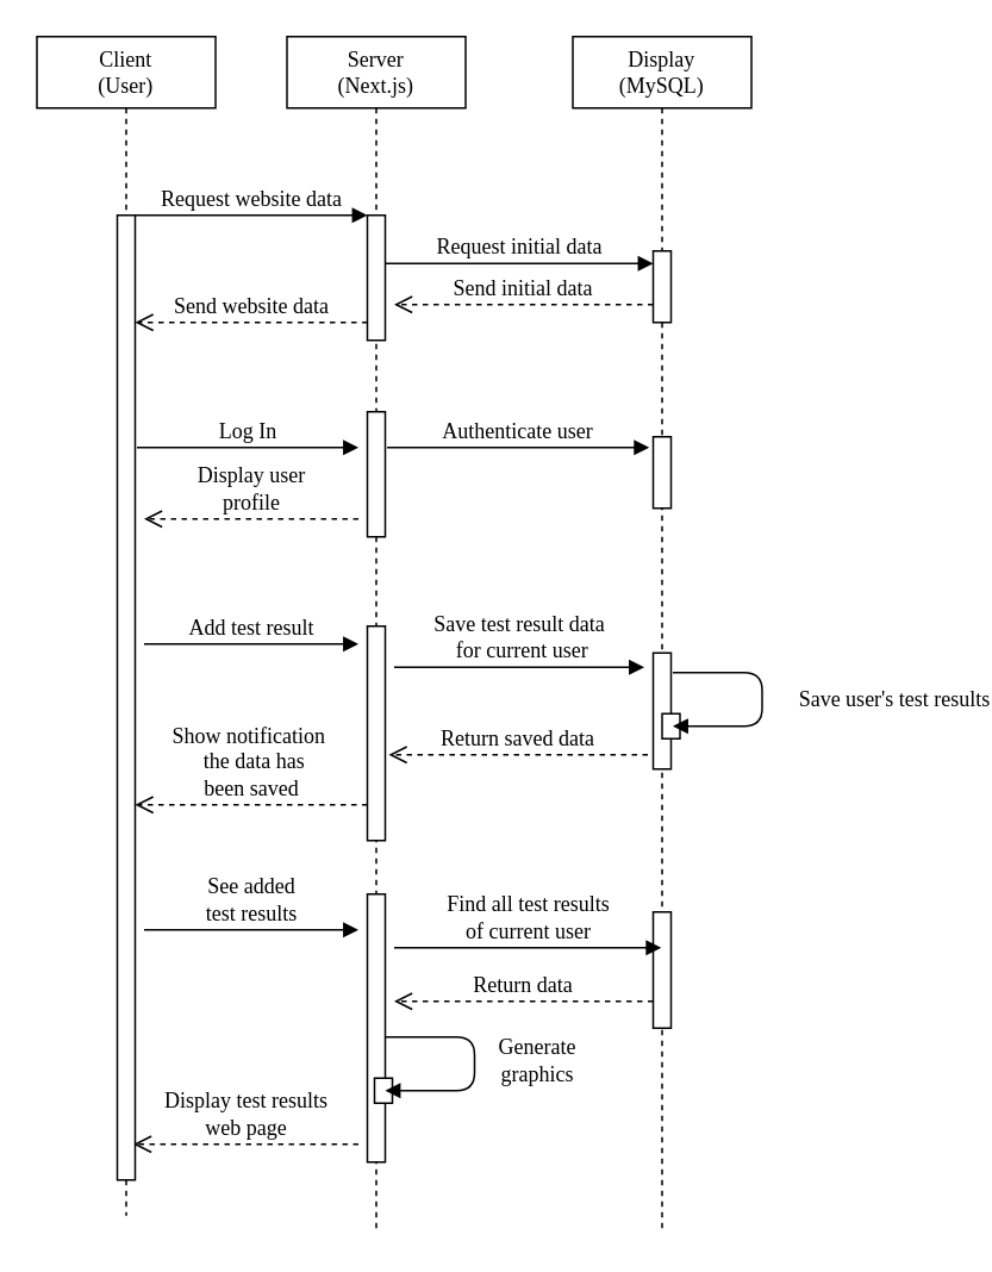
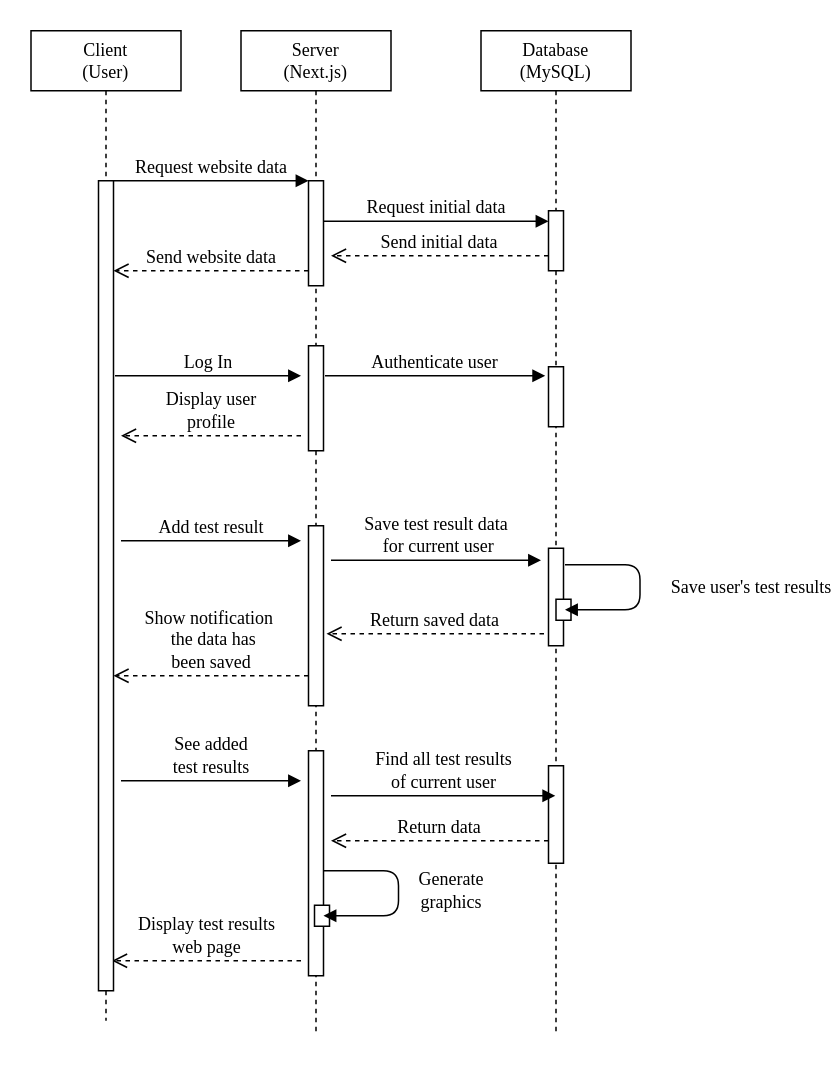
  <mxCell id="0" />
  <mxCell id="1" parent="0" />
  <mxCell id="2" value="Server&lt;br&gt;(Next.js)" style="shape=umlLifeline;perimeter=lifelinePerimeter;whiteSpace=wrap;html=1;container=1;collapsible=0;recursiveResize=0;outlineConnect=0;rounded=0;shadow=0;comic=0;labelBackgroundColor=none;strokeWidth=1;fontFamily=Verdana;fontSize=12;align=center;" parent="1" vertex="1"><mxGeometry x="160" y="20" width="100" height="670" as="geometry" /></mxCell>
  <mxCell id="3" value="" style="html=1;points=[];perimeter=orthogonalPerimeter;rounded=0;shadow=0;comic=0;labelBackgroundColor=none;strokeWidth=1;fontFamily=Verdana;fontSize=12;align=center;" parent="2" vertex="1"><mxGeometry x="45" y="100" width="10" height="70" as="geometry" /></mxCell>
  <mxCell id="4" value="" style="html=1;points=[];perimeter=orthogonalPerimeter;rounded=0;shadow=0;comic=0;labelBackgroundColor=none;strokeWidth=1;fontFamily=Verdana;fontSize=12;align=center;" parent="2" vertex="1"><mxGeometry x="45" y="210" width="10" height="70" as="geometry" /></mxCell>
  <mxCell id="5" value="Add test result" style="html=1;verticalAlign=bottom;endArrow=block;labelBackgroundColor=none;fontFamily=Verdana;fontSize=12;edgeStyle=elbowEdgeStyle;elbow=horizontal;" parent="2" edge="1"><mxGeometry relative="1" as="geometry"><mxPoint x="-80" y="340" as="sourcePoint" /><mxPoint x="40" y="340" as="targetPoint" /></mxGeometry></mxCell>
  <mxCell id="6" value="" style="html=1;points=[];perimeter=orthogonalPerimeter;rounded=0;shadow=0;comic=0;labelBackgroundColor=none;strokeWidth=1;fontFamily=Verdana;fontSize=12;align=center;" parent="2" vertex="1"><mxGeometry x="45" y="330" width="10" height="120" as="geometry" /></mxCell>
  <mxCell id="7" value="" style="html=1;points=[];perimeter=orthogonalPerimeter;rounded=0;shadow=0;comic=0;labelBackgroundColor=none;strokeWidth=1;fontFamily=Verdana;fontSize=12;align=center;" parent="2" vertex="1"><mxGeometry x="45" y="480" width="10" height="150" as="geometry" /></mxCell>
  <mxCell id="8" value="" style="html=1;points=[];perimeter=orthogonalPerimeter;rounded=0;shadow=0;comic=0;labelBackgroundColor=none;strokeWidth=1;fontFamily=Verdana;fontSize=12;align=center;" parent="2" vertex="1"><mxGeometry x="49" y="583" width="10" height="14" as="geometry" /></mxCell>
  <mxCell id="9" value="Generate&lt;br&gt;graphics" style="html=1;verticalAlign=bottom;endArrow=block;labelBackgroundColor=none;fontFamily=Verdana;fontSize=12;edgeStyle=orthogonalEdgeStyle;elbow=vertical;" parent="2" edge="1"><mxGeometry x="0.231" y="-35" relative="1" as="geometry"><mxPoint x="55" y="560" as="sourcePoint" /><mxPoint x="55" y="590" as="targetPoint" /><Array as="points"><mxPoint x="65" y="560" /><mxPoint x="105" y="560" /><mxPoint x="105" y="590" /></Array><mxPoint x="35" y="35" as="offset" /></mxGeometry></mxCell>
  <mxCell id="10" value="Display test results&lt;br&gt;web page" style="html=1;verticalAlign=bottom;endArrow=open;dashed=1;endSize=8;labelBackgroundColor=none;fontFamily=Verdana;fontSize=12;edgeStyle=elbowEdgeStyle;elbow=vertical;" parent="2" edge="1"><mxGeometry relative="1" as="geometry"><mxPoint x="-86" y="620" as="targetPoint" /><Array as="points" /><mxPoint x="40" y="620" as="sourcePoint" /></mxGeometry></mxCell>
- <mxCell id="11" value="Display&lt;br&gt;(MySQL)" style="shape=umlLifeline;perimeter=lifelinePerimeter;whiteSpace=wrap;html=1;container=1;collapsible=0;recursiveResize=0;outlineConnect=0;rounded=0;shadow=0;comic=0;labelBackgroundColor=none;strokeWidth=1;fontFamily=Verdana;fontSize=12;align=center;" parent="1" vertex="1"><mxGeometry x="320" y="20" width="100" height="670" as="geometry" /></mxCell>
+ <mxCell id="11" value="Database&lt;br&gt;(MySQL)" style="shape=umlLifeline;perimeter=lifelinePerimeter;whiteSpace=wrap;html=1;container=1;collapsible=0;recursiveResize=0;outlineConnect=0;rounded=0;shadow=0;comic=0;labelBackgroundColor=none;strokeWidth=1;fontFamily=Verdana;fontSize=12;align=center;" parent="1" vertex="1"><mxGeometry x="320" y="20" width="100" height="670" as="geometry" /></mxCell>
  <mxCell id="12" value="" style="html=1;points=[];perimeter=orthogonalPerimeter;rounded=0;shadow=0;comic=0;labelBackgroundColor=none;strokeWidth=1;fontFamily=Verdana;fontSize=12;align=center;" parent="11" vertex="1"><mxGeometry x="45" y="120" width="10" height="40" as="geometry" /></mxCell>
  <mxCell id="13" value="" style="html=1;points=[];perimeter=orthogonalPerimeter;rounded=0;shadow=0;comic=0;labelBackgroundColor=none;strokeWidth=1;fontFamily=Verdana;fontSize=12;align=center;" parent="11" vertex="1"><mxGeometry x="45" y="224" width="10" height="40" as="geometry" /></mxCell>
  <mxCell id="14" value="Request initial data" style="html=1;verticalAlign=bottom;endArrow=block;entryX=0;entryY=0;labelBackgroundColor=none;fontFamily=Verdana;fontSize=12;edgeStyle=elbowEdgeStyle;elbow=vertical;" parent="11" edge="1"><mxGeometry relative="1" as="geometry"><mxPoint x="-105" y="127" as="sourcePoint" /><mxPoint x="45" y="127" as="targetPoint" /></mxGeometry></mxCell>
  <mxCell id="15" value="" style="html=1;points=[];perimeter=orthogonalPerimeter;rounded=0;shadow=0;comic=0;labelBackgroundColor=none;strokeWidth=1;fontFamily=Verdana;fontSize=12;align=center;" parent="11" vertex="1"><mxGeometry x="45" y="345" width="10" height="65" as="geometry" /></mxCell>
  <mxCell id="16" value="" style="html=1;points=[];perimeter=orthogonalPerimeter;rounded=0;shadow=0;comic=0;labelBackgroundColor=none;strokeWidth=1;fontFamily=Verdana;fontSize=12;align=center;" parent="11" vertex="1"><mxGeometry x="50" y="379" width="10" height="14" as="geometry" /></mxCell>
  <mxCell id="17" value="Return data" style="html=1;verticalAlign=bottom;endArrow=open;dashed=1;endSize=8;labelBackgroundColor=none;fontFamily=Verdana;fontSize=12;edgeStyle=elbowEdgeStyle;elbow=vertical;" parent="11" edge="1"><mxGeometry relative="1" as="geometry"><mxPoint x="-100" y="540" as="targetPoint" /><Array as="points" /><mxPoint x="45" y="540" as="sourcePoint" /></mxGeometry></mxCell>
  <mxCell id="18" value="" style="html=1;points=[];perimeter=orthogonalPerimeter;rounded=0;shadow=0;comic=0;labelBackgroundColor=none;strokeWidth=1;fontFamily=Verdana;fontSize=12;align=center;" parent="11" vertex="1"><mxGeometry x="45" y="490" width="10" height="65" as="geometry" /></mxCell>
  <mxCell id="19" value="Client&lt;br&gt;(User)" style="shape=umlLifeline;perimeter=lifelinePerimeter;whiteSpace=wrap;html=1;container=1;collapsible=0;recursiveResize=0;outlineConnect=0;rounded=0;shadow=0;comic=0;labelBackgroundColor=none;strokeWidth=1;fontFamily=Verdana;fontSize=12;align=center;" parent="1" vertex="1"><mxGeometry x="20" y="20" width="100" height="660" as="geometry" /></mxCell>
  <mxCell id="20" value="" style="html=1;points=[];perimeter=orthogonalPerimeter;rounded=0;shadow=0;comic=0;labelBackgroundColor=none;strokeWidth=1;fontFamily=Verdana;fontSize=12;align=center;" parent="19" vertex="1"><mxGeometry x="45" y="100" width="10" height="540" as="geometry" /></mxCell>
  <mxCell id="21" value="Request website data" style="html=1;verticalAlign=bottom;endArrow=block;entryX=0;entryY=0;labelBackgroundColor=none;fontFamily=Verdana;fontSize=12;edgeStyle=elbowEdgeStyle;elbow=vertical;" parent="1" source="20" target="3" edge="1"><mxGeometry relative="1" as="geometry"><mxPoint x="140" y="130" as="sourcePoint" /></mxGeometry></mxCell>
  <mxCell id="22" value="Send website data" style="html=1;verticalAlign=bottom;endArrow=open;dashed=1;endSize=8;labelBackgroundColor=none;fontFamily=Verdana;fontSize=12;edgeStyle=elbowEdgeStyle;elbow=vertical;" parent="1" target="20" edge="1"><mxGeometry relative="1" as="geometry"><mxPoint x="80" y="180" as="targetPoint" /><Array as="points" /><mxPoint x="205" y="180" as="sourcePoint" /></mxGeometry></mxCell>
  <mxCell id="23" value="Send initial data" style="html=1;verticalAlign=bottom;endArrow=open;dashed=1;endSize=8;labelBackgroundColor=none;fontFamily=Verdana;fontSize=12;edgeStyle=elbowEdgeStyle;elbow=vertical;" parent="1" edge="1"><mxGeometry relative="1" as="geometry"><mxPoint x="220" y="170" as="targetPoint" /><Array as="points" /><mxPoint x="365" y="170" as="sourcePoint" /></mxGeometry></mxCell>
  <mxCell id="24" value="Authenticate user" style="html=1;verticalAlign=bottom;endArrow=block;labelBackgroundColor=none;fontFamily=Verdana;fontSize=12;edgeStyle=elbowEdgeStyle;elbow=vertical;entryX=0.18;entryY=0.55;entryDx=0;entryDy=0;entryPerimeter=0;" parent="1" edge="1"><mxGeometry relative="1" as="geometry"><mxPoint x="216" y="250" as="sourcePoint" /><mxPoint x="362.8" y="250" as="targetPoint" /></mxGeometry></mxCell>
  <mxCell id="25" value="Display user&lt;br&gt;profile" style="html=1;verticalAlign=bottom;endArrow=open;dashed=1;endSize=8;labelBackgroundColor=none;fontFamily=Verdana;fontSize=12;edgeStyle=elbowEdgeStyle;elbow=vertical;" parent="1" edge="1"><mxGeometry relative="1" as="geometry"><mxPoint x="80" y="290" as="targetPoint" /><Array as="points" /><mxPoint x="200" y="290" as="sourcePoint" /></mxGeometry></mxCell>
  <mxCell id="26" value="Log In" style="html=1;verticalAlign=bottom;endArrow=block;labelBackgroundColor=none;fontFamily=Verdana;fontSize=12;edgeStyle=elbowEdgeStyle;elbow=horizontal;" parent="1" edge="1"><mxGeometry relative="1" as="geometry"><mxPoint x="76" y="250" as="sourcePoint" /><mxPoint x="200" y="250" as="targetPoint" /></mxGeometry></mxCell>
  <mxCell id="27" value="Save test result data&lt;br&gt;&amp;nbsp;for current user" style="html=1;verticalAlign=bottom;endArrow=block;labelBackgroundColor=none;fontFamily=Verdana;fontSize=12;elbow=horizontal;" parent="1" edge="1"><mxGeometry relative="1" as="geometry"><mxPoint x="220" y="373" as="sourcePoint" /><mxPoint x="360" y="373" as="targetPoint" /></mxGeometry></mxCell>
  <mxCell id="28" value="Return saved data" style="html=1;verticalAlign=bottom;endArrow=open;dashed=1;endSize=8;labelBackgroundColor=none;fontFamily=Verdana;fontSize=12;edgeStyle=elbowEdgeStyle;elbow=vertical;" parent="1" edge="1"><mxGeometry relative="1" as="geometry"><mxPoint x="217" y="422" as="targetPoint" /><Array as="points" /><mxPoint x="362" y="422" as="sourcePoint" /></mxGeometry></mxCell>
  <mxCell id="29" value="Save user's test results" style="html=1;verticalAlign=bottom;endArrow=block;labelBackgroundColor=none;fontFamily=Verdana;fontSize=12;edgeStyle=orthogonalEdgeStyle;elbow=vertical;" parent="1" edge="1"><mxGeometry x="0.139" y="74" relative="1" as="geometry"><mxPoint x="376" y="376" as="sourcePoint" /><mxPoint x="376" y="406" as="targetPoint" /><Array as="points"><mxPoint x="386" y="376" /><mxPoint x="426" y="376" /><mxPoint x="426" y="406" /></Array><mxPoint as="offset" /></mxGeometry></mxCell>
  <mxCell id="30" value="Show notification&amp;nbsp;&lt;br&gt;&amp;nbsp;the data has&lt;br&gt;been saved" style="html=1;verticalAlign=bottom;endArrow=open;dashed=1;endSize=8;labelBackgroundColor=none;fontFamily=Verdana;fontSize=12;edgeStyle=elbowEdgeStyle;elbow=vertical;" parent="1" target="20" edge="1"><mxGeometry relative="1" as="geometry"><mxPoint x="80" y="450" as="targetPoint" /><Array as="points" /><mxPoint x="205" y="450" as="sourcePoint" /><mxPoint as="offset" /></mxGeometry></mxCell>
  <mxCell id="31" value="See added &lt;br&gt;test results" style="html=1;verticalAlign=bottom;endArrow=block;labelBackgroundColor=none;fontFamily=Verdana;fontSize=12;edgeStyle=elbowEdgeStyle;elbow=horizontal;" parent="1" edge="1"><mxGeometry relative="1" as="geometry"><mxPoint x="80" y="520" as="sourcePoint" /><mxPoint x="200" y="520" as="targetPoint" /></mxGeometry></mxCell>
  <mxCell id="32" value="Find all test results&lt;br&gt;of current user" style="html=1;verticalAlign=bottom;endArrow=block;labelBackgroundColor=none;fontFamily=Verdana;fontSize=12;elbow=horizontal;" parent="1" target="11" edge="1"><mxGeometry relative="1" as="geometry"><mxPoint x="220" y="530" as="sourcePoint" /><mxPoint x="360" y="530" as="targetPoint" /></mxGeometry></mxCell>
